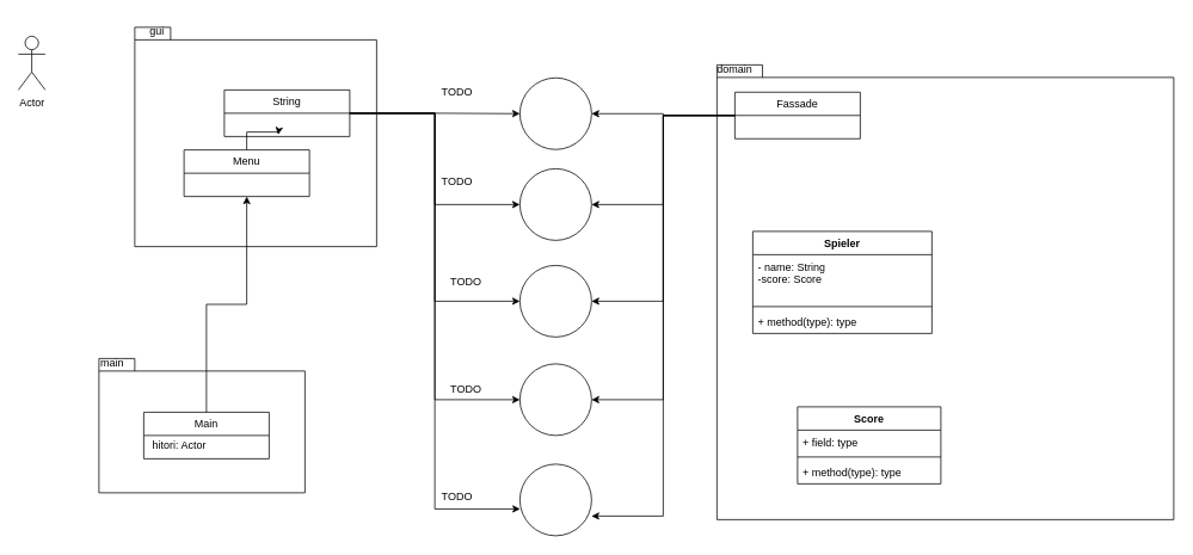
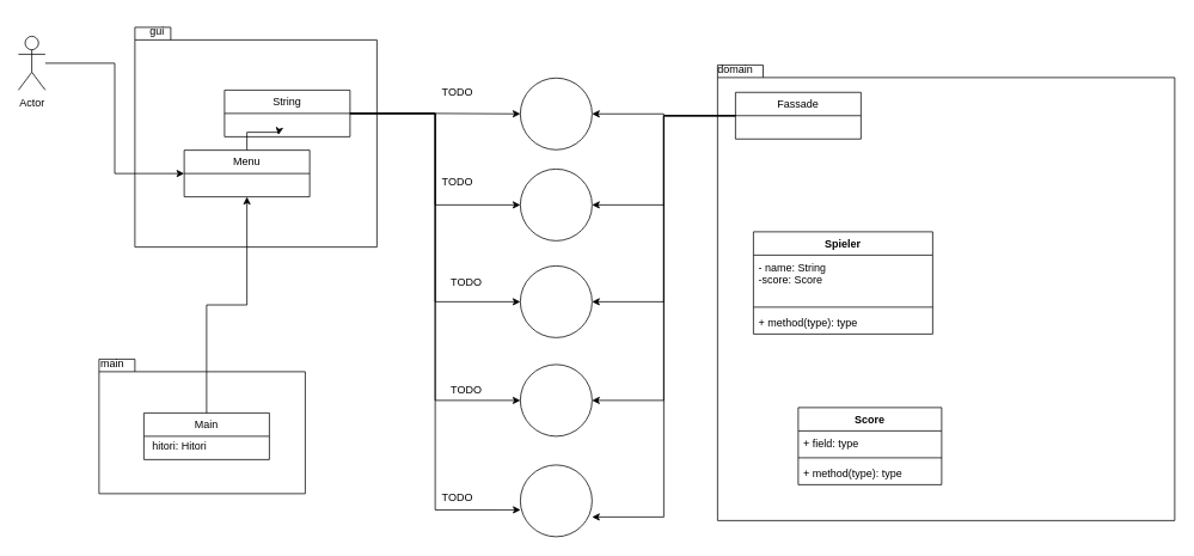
  <mxCell id="0" />
  <mxCell id="1" parent="0" />
  <mxCell id="2" value="" style="shape=folder;fontStyle=1;spacingTop=10;tabWidth=40;tabHeight=14;tabPosition=left;html=1;whiteSpace=wrap;" parent="1" vertex="1"><mxGeometry x="150" y="30" width="270" height="245" as="geometry" /></mxCell>
+ <mxCell id="3" style="edgeStyle=orthogonalEdgeStyle;rounded=0;orthogonalLoop=1;jettySize=auto;html=1;entryX=0;entryY=0.5;entryDx=0;entryDy=0;" edge="1" parent="1" source="4" target="44"><mxGeometry relative="1" as="geometry" /></mxCell>
  <mxCell id="4" value="Actor" style="shape=umlActor;verticalLabelPosition=bottom;verticalAlign=top;html=1;outlineConnect=0;" parent="1" vertex="1"><mxGeometry x="20" y="40" width="30" height="60" as="geometry" /></mxCell>
  <mxCell id="5" value="gui" style="text;html=1;align=center;verticalAlign=middle;whiteSpace=wrap;rounded=0;" parent="1" vertex="1"><mxGeometry x="140" y="20" width="70" height="30" as="geometry" /></mxCell>
  <mxCell id="6" value="" style="shape=folder;fontStyle=1;spacingTop=10;tabWidth=40;tabHeight=14;tabPosition=left;html=1;whiteSpace=wrap;" parent="1" vertex="1"><mxGeometry x="110" y="400" width="230" height="150" as="geometry" /></mxCell>
  <mxCell id="7" style="edgeStyle=orthogonalEdgeStyle;rounded=0;orthogonalLoop=1;jettySize=auto;html=1;entryX=0;entryY=0.5;entryDx=0;entryDy=0;" parent="1" source="11" target="24" edge="1"><mxGeometry relative="1" as="geometry" /></mxCell>
  <mxCell id="8" style="edgeStyle=orthogonalEdgeStyle;rounded=0;orthogonalLoop=1;jettySize=auto;html=1;entryX=0;entryY=0.5;entryDx=0;entryDy=0;" parent="1" source="11" target="25" edge="1"><mxGeometry relative="1" as="geometry" /></mxCell>
  <mxCell id="9" style="edgeStyle=orthogonalEdgeStyle;rounded=0;orthogonalLoop=1;jettySize=auto;html=1;entryX=0;entryY=0.5;entryDx=0;entryDy=0;" parent="1" source="11" target="26" edge="1"><mxGeometry relative="1" as="geometry" /></mxCell>
  <mxCell id="10" style="edgeStyle=orthogonalEdgeStyle;rounded=0;orthogonalLoop=1;jettySize=auto;html=1;entryX=0;entryY=0.5;entryDx=0;entryDy=0;" parent="1" source="11" target="23" edge="1"><mxGeometry relative="1" as="geometry" /></mxCell>
  <mxCell id="11" value="String" style="swimlane;fontStyle=0;childLayout=stackLayout;horizontal=1;startSize=26;fillColor=none;horizontalStack=0;resizeParent=1;resizeParentMax=0;resizeLast=0;collapsible=1;marginBottom=0;whiteSpace=wrap;html=1;" parent="1" vertex="1"><mxGeometry x="250" y="100" width="140" height="52" as="geometry" /></mxCell>
  <mxCell id="12" style="edgeStyle=orthogonalEdgeStyle;rounded=0;orthogonalLoop=1;jettySize=auto;html=1;entryX=0.5;entryY=1;entryDx=0;entryDy=0;" edge="1" parent="1" source="13" target="44"><mxGeometry relative="1" as="geometry" /></mxCell>
  <mxCell id="13" value="Main" style="swimlane;fontStyle=0;childLayout=stackLayout;horizontal=1;startSize=26;fillColor=none;horizontalStack=0;resizeParent=1;resizeParentMax=0;resizeLast=0;collapsible=1;marginBottom=0;whiteSpace=wrap;html=1;" parent="1" vertex="1"><mxGeometry x="160" y="460" width="140" height="52" as="geometry" /></mxCell>
  <mxCell id="14" value="main" style="text;html=1;align=center;verticalAlign=middle;whiteSpace=wrap;rounded=0;" parent="1" vertex="1"><mxGeometry x="90" y="390" width="70" height="30" as="geometry" /></mxCell>
- <mxCell id="15" value="hitori: Actor" style="text;html=1;align=center;verticalAlign=middle;whiteSpace=wrap;rounded=0;" parent="1" vertex="1"><mxGeometry x="150" y="482" width="100" height="30" as="geometry" /></mxCell>
+ <mxCell id="15" value="hitori: Hitori" style="text;html=1;align=center;verticalAlign=middle;whiteSpace=wrap;rounded=0;" parent="1" vertex="1"><mxGeometry x="150" y="482" width="100" height="30" as="geometry" /></mxCell>
  <mxCell id="16" value="" style="shape=folder;fontStyle=1;spacingTop=10;tabWidth=40;tabHeight=14;tabPosition=left;html=1;whiteSpace=wrap;" parent="1" vertex="1"><mxGeometry x="800" y="72" width="510" height="508" as="geometry" /></mxCell>
  <mxCell id="17" value="domain" style="text;html=1;align=center;verticalAlign=middle;whiteSpace=wrap;rounded=0;" parent="1" vertex="1"><mxGeometry x="790" y="62" width="60" height="30" as="geometry" /></mxCell>
  <mxCell id="18" style="edgeStyle=orthogonalEdgeStyle;rounded=0;orthogonalLoop=1;jettySize=auto;html=1;entryX=1;entryY=0.5;entryDx=0;entryDy=0;" parent="1" source="22" target="24" edge="1"><mxGeometry relative="1" as="geometry" /></mxCell>
  <mxCell id="19" style="edgeStyle=orthogonalEdgeStyle;rounded=0;orthogonalLoop=1;jettySize=auto;html=1;entryX=1;entryY=0.5;entryDx=0;entryDy=0;" parent="1" source="22" target="23" edge="1"><mxGeometry relative="1" as="geometry" /></mxCell>
  <mxCell id="20" style="edgeStyle=orthogonalEdgeStyle;rounded=0;orthogonalLoop=1;jettySize=auto;html=1;entryX=1;entryY=0.5;entryDx=0;entryDy=0;" parent="1" source="22" target="25" edge="1"><mxGeometry relative="1" as="geometry" /></mxCell>
  <mxCell id="21" style="edgeStyle=orthogonalEdgeStyle;rounded=0;orthogonalLoop=1;jettySize=auto;html=1;entryX=1;entryY=0.5;entryDx=0;entryDy=0;" parent="1" source="22" target="26" edge="1"><mxGeometry relative="1" as="geometry" /></mxCell>
  <mxCell id="22" value="Fassade" style="swimlane;fontStyle=0;childLayout=stackLayout;horizontal=1;startSize=26;fillColor=none;horizontalStack=0;resizeParent=1;resizeParentMax=0;resizeLast=0;collapsible=1;marginBottom=0;whiteSpace=wrap;html=1;" parent="1" vertex="1"><mxGeometry x="820" y="102.5" width="140" height="52" as="geometry" /></mxCell>
  <mxCell id="23" value="" style="ellipse;whiteSpace=wrap;html=1;aspect=fixed;" parent="1" vertex="1"><mxGeometry x="580" y="86.5" width="80" height="80" as="geometry" /></mxCell>
  <mxCell id="24" value="" style="ellipse;whiteSpace=wrap;html=1;aspect=fixed;" parent="1" vertex="1"><mxGeometry x="580" y="188" width="80" height="80" as="geometry" /></mxCell>
  <mxCell id="25" value="" style="ellipse;whiteSpace=wrap;html=1;aspect=fixed;" parent="1" vertex="1"><mxGeometry x="580" y="296" width="80" height="80" as="geometry" /></mxCell>
  <mxCell id="26" value="" style="ellipse;whiteSpace=wrap;html=1;aspect=fixed;" parent="1" vertex="1"><mxGeometry x="580" y="406" width="80" height="80" as="geometry" /></mxCell>
  <mxCell id="27" value="" style="ellipse;whiteSpace=wrap;html=1;aspect=fixed;" parent="1" vertex="1"><mxGeometry x="580" y="518" width="80" height="80" as="geometry" /></mxCell>
  <mxCell id="28" style="edgeStyle=orthogonalEdgeStyle;rounded=0;orthogonalLoop=1;jettySize=auto;html=1;entryX=1;entryY=0.725;entryDx=0;entryDy=0;entryPerimeter=0;" parent="1" source="22" target="27" edge="1"><mxGeometry relative="1" as="geometry" /></mxCell>
  <mxCell id="29" style="edgeStyle=orthogonalEdgeStyle;rounded=0;orthogonalLoop=1;jettySize=auto;html=1;entryX=0.003;entryY=0.626;entryDx=0;entryDy=0;entryPerimeter=0;" parent="1" source="11" target="27" edge="1"><mxGeometry relative="1" as="geometry" /></mxCell>
  <mxCell id="30" value="TODO" style="text;html=1;align=center;verticalAlign=middle;whiteSpace=wrap;rounded=0;" parent="1" vertex="1"><mxGeometry x="480" y="86.5" width="60" height="30" as="geometry" /></mxCell>
  <mxCell id="31" value="TODO" style="text;html=1;align=center;verticalAlign=middle;whiteSpace=wrap;rounded=0;" parent="1" vertex="1"><mxGeometry x="480" y="188" width="60" height="30" as="geometry" /></mxCell>
  <mxCell id="32" value="TODO" style="text;html=1;align=center;verticalAlign=middle;whiteSpace=wrap;rounded=0;" parent="1" vertex="1"><mxGeometry x="490" y="300" width="60" height="30" as="geometry" /></mxCell>
  <mxCell id="33" value="TODO" style="text;html=1;align=center;verticalAlign=middle;whiteSpace=wrap;rounded=0;" parent="1" vertex="1"><mxGeometry x="490" y="420" width="60" height="30" as="geometry" /></mxCell>
  <mxCell id="34" value="TODO" style="text;html=1;align=center;verticalAlign=middle;whiteSpace=wrap;rounded=0;" parent="1" vertex="1"><mxGeometry x="480" y="540" width="60" height="30" as="geometry" /></mxCell>
  <mxCell id="35" value="Spieler" style="swimlane;fontStyle=1;align=center;verticalAlign=top;childLayout=stackLayout;horizontal=1;startSize=26;horizontalStack=0;resizeParent=1;resizeParentMax=0;resizeLast=0;collapsible=1;marginBottom=0;whiteSpace=wrap;html=1;" vertex="1" parent="1"><mxGeometry x="840" y="258" width="200" height="114" as="geometry" /></mxCell>
  <mxCell id="36" value="- name: String&lt;div&gt;-score: Score&lt;/div&gt;" style="text;strokeColor=none;fillColor=none;align=left;verticalAlign=top;spacingLeft=4;spacingRight=4;overflow=hidden;rotatable=0;points=[[0,0.5],[1,0.5]];portConstraint=eastwest;whiteSpace=wrap;html=1;" vertex="1" parent="35"><mxGeometry y="26" width="200" height="54" as="geometry" /></mxCell>
  <mxCell id="37" value="" style="line;strokeWidth=1;fillColor=none;align=left;verticalAlign=middle;spacingTop=-1;spacingLeft=3;spacingRight=3;rotatable=0;labelPosition=right;points=[];portConstraint=eastwest;strokeColor=inherit;" vertex="1" parent="35"><mxGeometry y="80" width="200" height="8" as="geometry" /></mxCell>
  <mxCell id="38" value="+ method(type): type" style="text;strokeColor=none;fillColor=none;align=left;verticalAlign=top;spacingLeft=4;spacingRight=4;overflow=hidden;rotatable=0;points=[[0,0.5],[1,0.5]];portConstraint=eastwest;whiteSpace=wrap;html=1;" vertex="1" parent="35"><mxGeometry y="88" width="200" height="26" as="geometry" /></mxCell>
  <mxCell id="39" value="Score" style="swimlane;fontStyle=1;align=center;verticalAlign=top;childLayout=stackLayout;horizontal=1;startSize=26;horizontalStack=0;resizeParent=1;resizeParentMax=0;resizeLast=0;collapsible=1;marginBottom=0;whiteSpace=wrap;html=1;" vertex="1" parent="1"><mxGeometry x="890" y="454" width="160" height="86" as="geometry" /></mxCell>
  <mxCell id="40" value="+ field: type" style="text;strokeColor=none;fillColor=none;align=left;verticalAlign=top;spacingLeft=4;spacingRight=4;overflow=hidden;rotatable=0;points=[[0,0.5],[1,0.5]];portConstraint=eastwest;whiteSpace=wrap;html=1;" vertex="1" parent="39"><mxGeometry y="26" width="160" height="26" as="geometry" /></mxCell>
  <mxCell id="41" value="" style="line;strokeWidth=1;fillColor=none;align=left;verticalAlign=middle;spacingTop=-1;spacingLeft=3;spacingRight=3;rotatable=0;labelPosition=right;points=[];portConstraint=eastwest;strokeColor=inherit;" vertex="1" parent="39"><mxGeometry y="52" width="160" height="8" as="geometry" /></mxCell>
  <mxCell id="42" value="+ method(type): type" style="text;strokeColor=none;fillColor=none;align=left;verticalAlign=top;spacingLeft=4;spacingRight=4;overflow=hidden;rotatable=0;points=[[0,0.5],[1,0.5]];portConstraint=eastwest;whiteSpace=wrap;html=1;" vertex="1" parent="39"><mxGeometry y="60" width="160" height="26" as="geometry" /></mxCell>
  <mxCell id="43" style="edgeStyle=orthogonalEdgeStyle;rounded=0;orthogonalLoop=1;jettySize=auto;html=1;" edge="1" parent="1" source="44"><mxGeometry relative="1" as="geometry"><mxPoint x="310" y="150" as="targetPoint" /></mxGeometry></mxCell>
  <mxCell id="44" value="Menu" style="swimlane;fontStyle=0;childLayout=stackLayout;horizontal=1;startSize=26;fillColor=none;horizontalStack=0;resizeParent=1;resizeParentMax=0;resizeLast=0;collapsible=1;marginBottom=0;whiteSpace=wrap;html=1;" vertex="1" parent="1"><mxGeometry x="205" y="167" width="140" height="52" as="geometry" /></mxCell>
